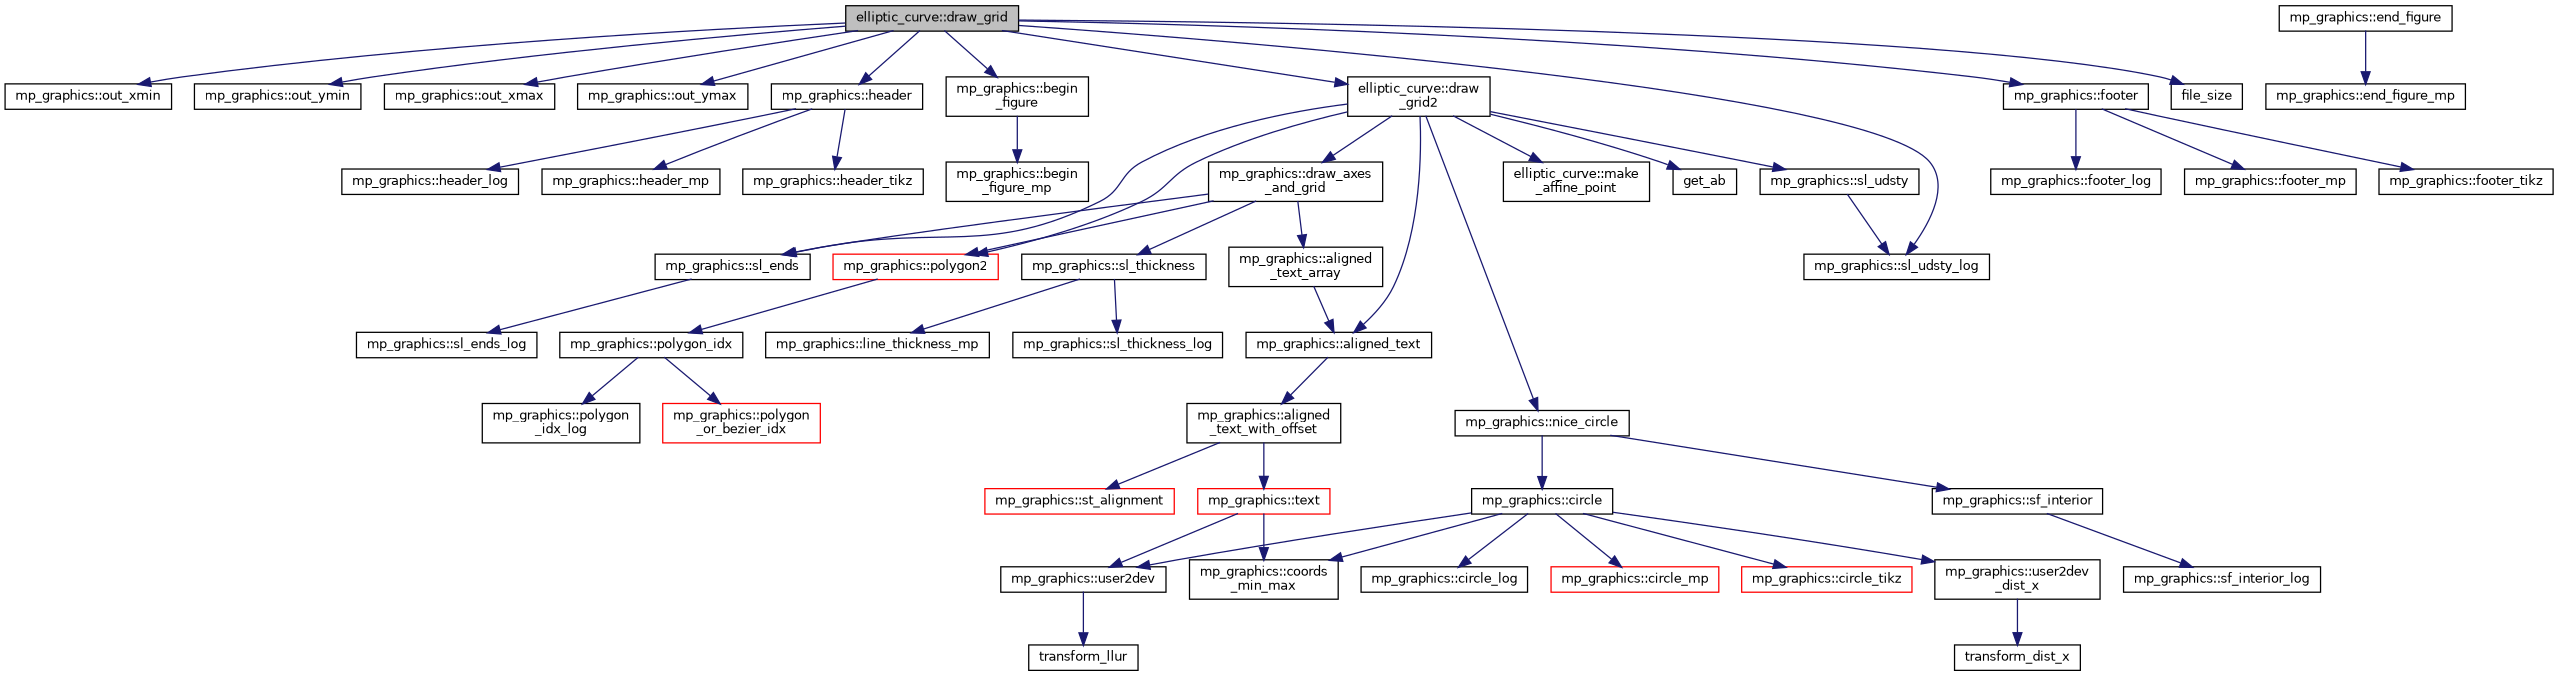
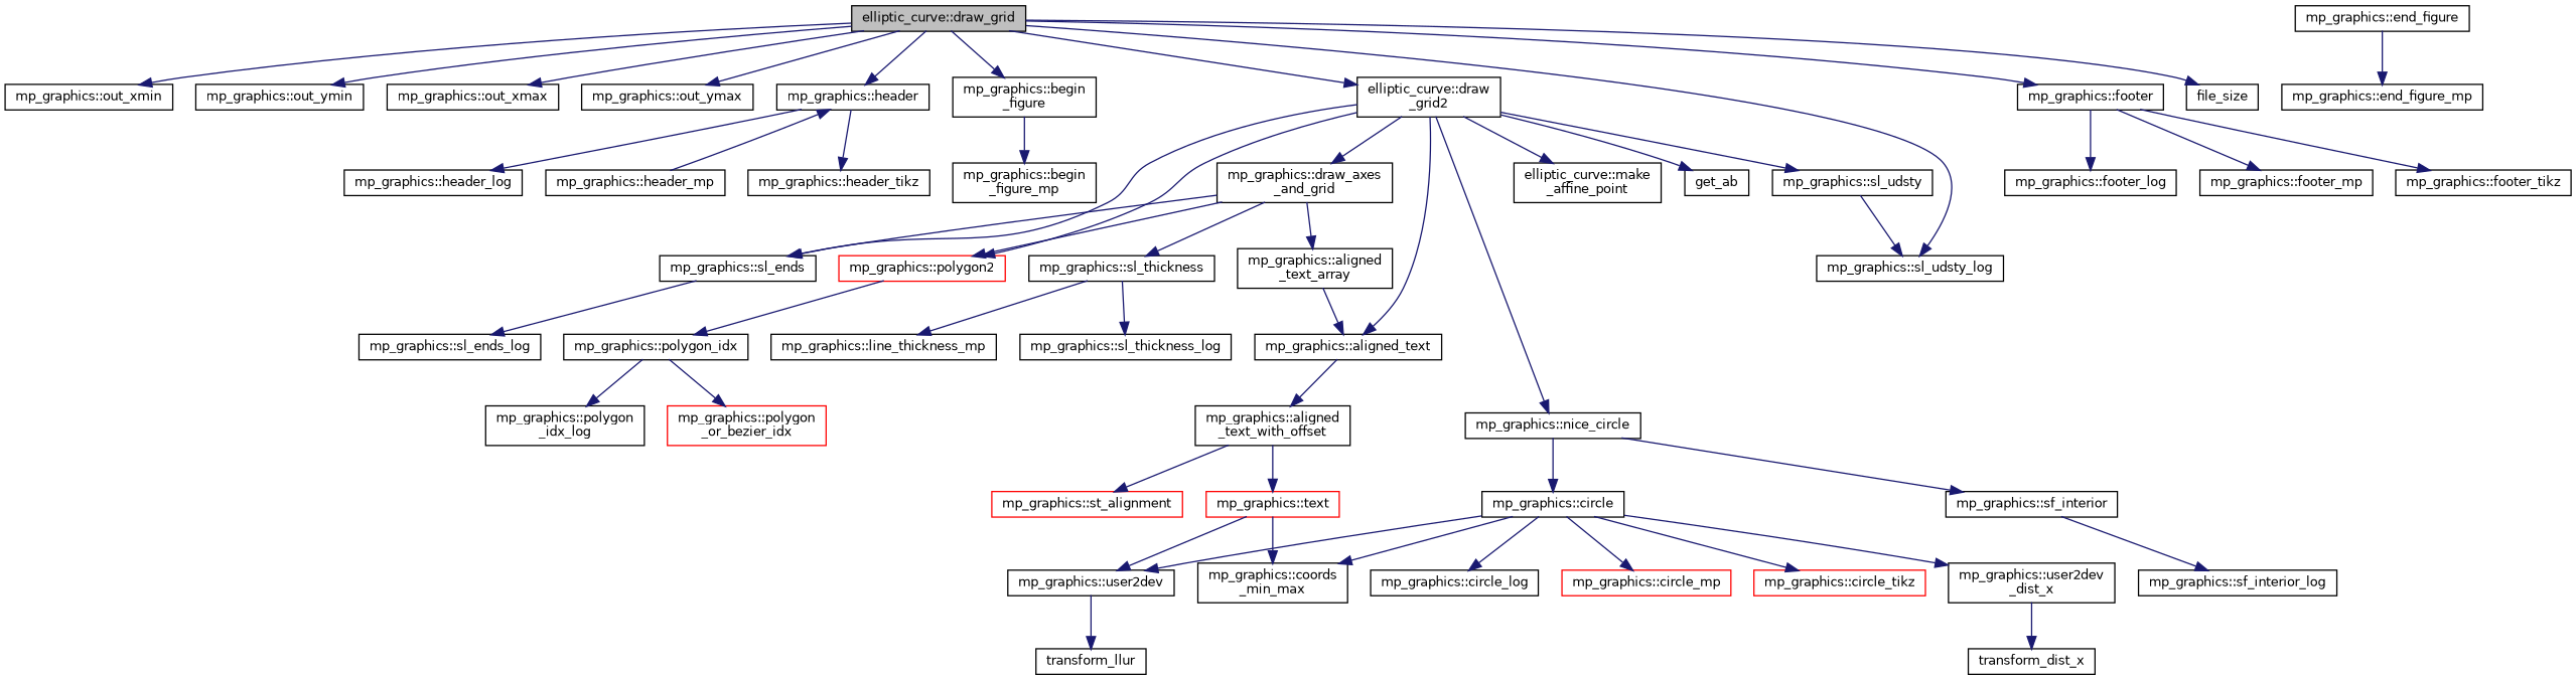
  digraph {
    rankdir=TB
    node [color=black fillcolor=white fontname=Helvetica fontsize=10 shape=record style=filled]
    edge [color=midnightblue fontname=Helvetica fontsize=10 labelfontname=Helvetica labelfontsize=10 style=solid]
    n1 [fillcolor=grey75 fontcolor=black height=0.2 label="elliptic_curve::draw_grid" width=0.4]
    n2 [height=0.2 label="mp_graphics::out_xmin" width=0.4]
    n3 [height=0.2 label="mp_graphics::out_ymin" width=0.4]
    n4 [height=0.2 label="mp_graphics::out_xmax" width=0.4]
    n5 [height=0.2 label="mp_graphics::out_ymax" width=0.4]
    n6 [height=0.2 label="mp_graphics::header" width=0.4]
    n7 [height=0.2 label="mp_graphics::begin\l_figure" width=0.4]
    n8 [height=0.2 label="elliptic_curve::draw\l_grid2" width=0.4]
    n9 [height=0.2 label="mp_graphics::footer" width=0.4]
    n10 [height=0.2 label=file_size width=0.4]
    n11 [height=0.2 label="mp_graphics::sl_udsty_log" width=0.4]
    n12 [height=0.2 label="mp_graphics::header_log" width=0.4]
    n13 [height=0.2 label="mp_graphics::header_mp" width=0.4]
    n14 [height=0.2 label="mp_graphics::header_tikz" width=0.4]
    n15 [height=0.2 label="mp_graphics::begin\l_figure_mp" width=0.4]
    n16 [height=0.2 label="mp_graphics::draw_axes\l_and_grid" width=0.4]
    n17 [height=0.2 label="mp_graphics::sl_ends" width=0.4]
    n18 [color=red height=0.2 label="mp_graphics::polygon2" width=0.4]
    n19 [height=0.2 label="mp_graphics::aligned_text" width=0.4]
    n20 [height=0.2 label="elliptic_curve::make\l_affine_point" width=0.4]
    n21 [height=0.2 label="mp_graphics::nice_circle" width=0.4]
    n22 [height=0.2 label=get_ab width=0.4]
    n23 [height=0.2 label="mp_graphics::sl_udsty" width=0.4]
    n24 [height=0.2 label="mp_graphics::end_figure" width=0.4]
    n25 [height=0.2 label="mp_graphics::end_figure_mp" width=0.4]
    n26 [height=0.2 label="mp_graphics::footer_log" width=0.4]
    n27 [height=0.2 label="mp_graphics::footer_mp" width=0.4]
    n28 [height=0.2 label="mp_graphics::footer_tikz" width=0.4]
    n29 [height=0.2 label="mp_graphics::sl_thickness" width=0.4]
    n30 [height=0.2 label="mp_graphics::aligned\l_text_array" width=0.4]
    n31 [height=0.2 label="mp_graphics::sl_ends_log" width=0.4]
    n32 [height=0.2 label="mp_graphics::polygon_idx" width=0.4]
    n33 [height=0.2 label="mp_graphics::aligned\l_text_with_offset" width=0.4]
    n34 [height=0.2 label="mp_graphics::sf_interior" width=0.4]
    n35 [height=0.2 label="mp_graphics::circle" width=0.4]
    n36 [height=0.2 label="mp_graphics::line_thickness_mp" width=0.4]
    n37 [height=0.2 label="mp_graphics::sl_thickness_log" width=0.4]
    n38 [height=0.2 label="mp_graphics::polygon\l_idx_log" width=0.4]
    n39 [color=red height=0.2 label="mp_graphics::polygon\l_or_bezier_idx" width=0.4]
    n40 [color=red height=0.2 label="mp_graphics::st_alignment" width=0.4]
    n41 [color=red height=0.2 label="mp_graphics::text" width=0.4]
    n42 [height=0.2 label="mp_graphics::coords\l_min_max" width=0.4]
    n43 [height=0.2 label="mp_graphics::user2dev" width=0.4]
    n44 [height=0.2 label=transform_llur width=0.4]
    n45 [height=0.2 label="mp_graphics::sf_interior_log" width=0.4]
    n46 [height=0.2 label="mp_graphics::user2dev\l_dist_x" width=0.4]
    n47 [height=0.2 label="mp_graphics::circle_log" width=0.4]
    n48 [color=red height=0.2 label="mp_graphics::circle_mp" width=0.4]
    n49 [color=red height=0.2 label="mp_graphics::circle_tikz" width=0.4]
    n50 [height=0.2 label=transform_dist_x width=0.4]
    n1 -> n2
    n1 -> n3
    n1 -> n4
    n1 -> n5
    n1 -> n6
    n1 -> n7
    n1 -> n8
    n1 -> n9
    n1 -> n10
    n1 -> n11
    n6 -> n12
-   n6 -> n13
+   n13 -> n6
    n6 -> n14
    n7 -> n15
    n8 -> n16
    n8 -> n17
    n8 -> n18
    n8 -> n19
    n8 -> n20
    n8 -> n21
    n8 -> n22
    n8 -> n23
    n9 -> n26
    n9 -> n27
    n9 -> n28
    n16 -> n17
    n16 -> n18
    n16 -> n29
    n16 -> n30
    n17 -> n31
    n18 -> n32
    n19 -> n33
    n21 -> n34
    n21 -> n35
    n23 -> n11
    n24 -> n25
    n29 -> n36
    n29 -> n37
    n30 -> n19
    n32 -> n38
    n32 -> n39
    n33 -> n40
    n33 -> n41
    n34 -> n45
    n35 -> n42
    n35 -> n43
    n35 -> n46
    n35 -> n47
    n35 -> n48
    n35 -> n49
    n41 -> n42
    n41 -> n43
    n43 -> n44
    n46 -> n50
  }
